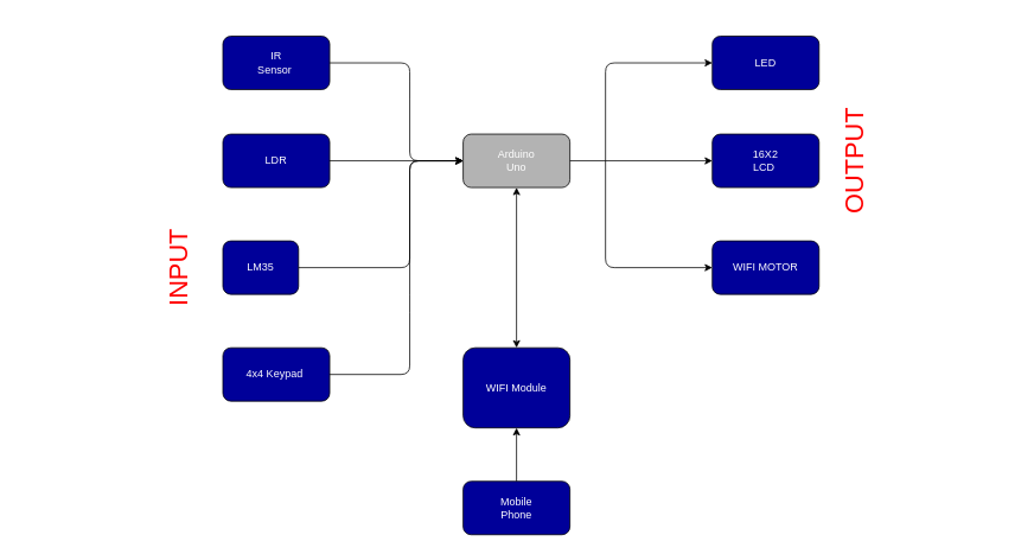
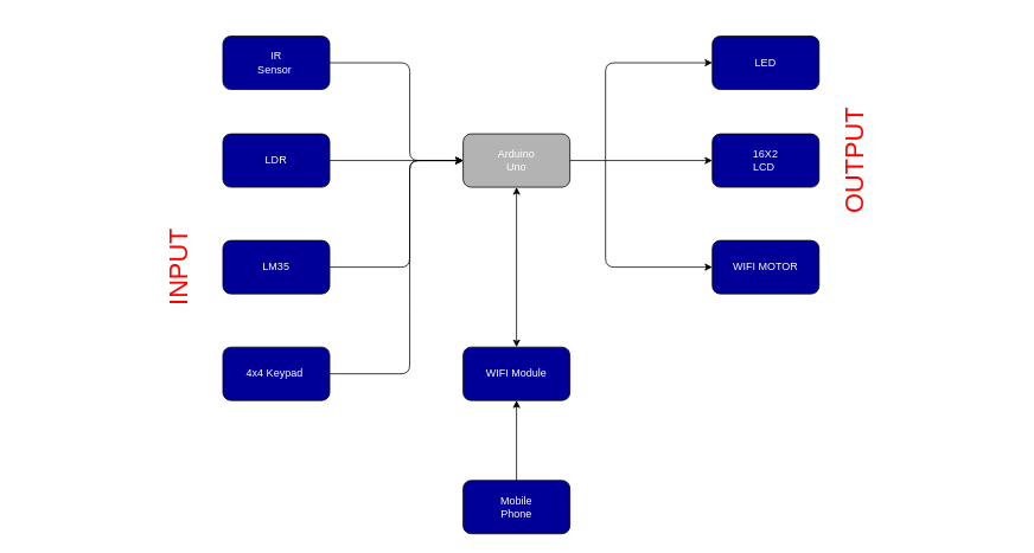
  <mxCell id="0" />
  <mxCell id="1" parent="0" />
  <mxCell id="2" value="" style="rounded=1;whiteSpace=wrap;html=1;fillColor=#B3B3B3;" vertex="1" parent="1"><mxGeometry x="520" y="130" width="120" height="60" as="geometry" /></mxCell>
  <mxCell id="3" value="Arduino Uno" style="text;html=1;strokeColor=none;fillColor=none;align=center;verticalAlign=middle;whiteSpace=wrap;rounded=0;fontColor=#FFFFFF;" vertex="1" parent="1"><mxGeometry x="560" y="150" width="40" height="20" as="geometry" /></mxCell>
  <mxCell id="4" value="" style="rounded=1;whiteSpace=wrap;html=1;fillColor=#000099;" vertex="1" parent="1"><mxGeometry x="250" y="20" width="120" height="60" as="geometry" /></mxCell>
  <mxCell id="5" value="" style="rounded=1;whiteSpace=wrap;html=1;fontStyle=1;fillColor=#000099;" vertex="1" parent="1"><mxGeometry x="250" y="130" width="120" height="60" as="geometry" /></mxCell>
- <mxCell id="6" value="&lt;font color=&quot;#ffffff&quot;&gt;LM35&lt;/font&gt;" style="rounded=1;whiteSpace=wrap;html=1;fillColor=#000099;" vertex="1" parent="1"><mxGeometry x="250" y="250" width="85" height="60" as="geometry" /></mxCell>
- <mxCell id="7" value="&lt;font color=&quot;#ffffff&quot;&gt;WIFI Module&lt;br&gt;&lt;/font&gt;" style="rounded=1;whiteSpace=wrap;html=1;fillColor=#000099;" vertex="1" parent="1"><mxGeometry x="520" y="370" width="120" height="90" as="geometry" /></mxCell>
+ <mxCell id="6" value="&lt;font color=&quot;#ffffff&quot;&gt;LM35&lt;/font&gt;" style="rounded=1;whiteSpace=wrap;html=1;fillColor=#000099;" vertex="1" parent="1"><mxGeometry x="250" y="250" width="120" height="60" as="geometry" /></mxCell>
+ <mxCell id="7" value="&lt;font color=&quot;#ffffff&quot;&gt;WIFI Module&lt;br&gt;&lt;/font&gt;" style="rounded=1;whiteSpace=wrap;html=1;fillColor=#000099;" vertex="1" parent="1"><mxGeometry x="520" y="370" width="120" height="60" as="geometry" /></mxCell>
  <mxCell id="8" value="IR Sensor&amp;nbsp;" style="text;html=1;strokeColor=none;fillColor=none;align=center;verticalAlign=middle;whiteSpace=wrap;rounded=0;fontColor=#FFFFFF;" vertex="1" parent="1"><mxGeometry x="290" y="40" width="40" height="20" as="geometry" /></mxCell>
  <mxCell id="9" value="LDR" style="text;html=1;strokeColor=none;fillColor=none;align=center;verticalAlign=middle;whiteSpace=wrap;rounded=0;fontColor=#FFFFFF;" vertex="1" parent="1"><mxGeometry x="290" y="150" width="40" height="20" as="geometry" /></mxCell>
  <mxCell id="10" value="" style="endArrow=classic;html=1;exitX=1;exitY=0.5;exitDx=0;exitDy=0;entryX=0;entryY=0.5;entryDx=0;entryDy=0;" edge="1" parent="1" source="4" target="2"><mxGeometry width="50" height="50" relative="1" as="geometry"><mxPoint x="550" y="250" as="sourcePoint" /><mxPoint x="600" y="200" as="targetPoint" /><Array as="points"><mxPoint x="460" y="50" /><mxPoint x="460" y="80" /><mxPoint x="460" y="160" /></Array></mxGeometry></mxCell>
  <mxCell id="11" value="" style="endArrow=classic;html=1;exitX=1;exitY=0.5;exitDx=0;exitDy=0;entryX=0;entryY=0.5;entryDx=0;entryDy=0;" edge="1" parent="1" source="5" target="2"><mxGeometry width="50" height="50" relative="1" as="geometry"><mxPoint x="550" y="250" as="sourcePoint" /><mxPoint x="600" y="200" as="targetPoint" /><Array as="points"><mxPoint x="370" y="160" /></Array></mxGeometry></mxCell>
  <mxCell id="12" value="" style="endArrow=classic;html=1;exitX=1;exitY=0.5;exitDx=0;exitDy=0;entryX=0;entryY=0.5;entryDx=0;entryDy=0;" edge="1" parent="1" source="6" target="2"><mxGeometry width="50" height="50" relative="1" as="geometry"><mxPoint x="550" y="250" as="sourcePoint" /><mxPoint x="600" y="200" as="targetPoint" /><Array as="points"><mxPoint x="460" y="280" /><mxPoint x="460" y="160" /></Array></mxGeometry></mxCell>
  <mxCell id="13" value="&lt;span style=&quot;font-size: 29px&quot;&gt;&lt;font color=&quot;#ff0000&quot;&gt;INPUT&lt;/font&gt;&lt;br&gt;&lt;/span&gt;" style="text;html=1;strokeColor=none;fillColor=none;align=center;verticalAlign=middle;whiteSpace=wrap;rounded=0;direction=west;rotation=270;" vertex="1" parent="1"><mxGeometry x="20" y="200" width="360" height="160" as="geometry" /></mxCell>
  <mxCell id="14" value="" style="rounded=1;whiteSpace=wrap;html=1;fillColor=#000099;" vertex="1" parent="1"><mxGeometry x="800" y="20" width="120" height="60" as="geometry" /></mxCell>
  <mxCell id="15" value="" style="rounded=1;whiteSpace=wrap;html=1;fontStyle=1;fillColor=#000099;" vertex="1" parent="1"><mxGeometry x="800" y="130" width="120" height="60" as="geometry" /></mxCell>
  <mxCell id="16" value="&lt;font color=&quot;#ffffff&quot;&gt;WIFI MOTOR&lt;/font&gt;" style="rounded=1;whiteSpace=wrap;html=1;fillColor=#000099;" vertex="1" parent="1"><mxGeometry x="800" y="250" width="120" height="60" as="geometry" /></mxCell>
  <mxCell id="17" value="&lt;font color=&quot;#ffffff&quot;&gt;4x4 Keypad&amp;nbsp;&lt;/font&gt;" style="rounded=1;whiteSpace=wrap;html=1;fillColor=#000099;" vertex="1" parent="1"><mxGeometry x="250" y="370" width="120" height="60" as="geometry" /></mxCell>
  <mxCell id="18" value="LED" style="text;html=1;strokeColor=none;fillColor=none;align=center;verticalAlign=middle;whiteSpace=wrap;rounded=0;fontColor=#FFFFFF;" vertex="1" parent="1"><mxGeometry x="840" y="40" width="40" height="20" as="geometry" /></mxCell>
  <mxCell id="19" value="16X2 LCD&amp;nbsp;" style="text;html=1;strokeColor=none;fillColor=none;align=center;verticalAlign=middle;whiteSpace=wrap;rounded=0;fontColor=#FFFFFF;" vertex="1" parent="1"><mxGeometry x="840" y="150" width="40" height="20" as="geometry" /></mxCell>
  <mxCell id="20" value="" style="endArrow=classic;html=1;exitX=1;exitY=0.5;exitDx=0;exitDy=0;entryX=0;entryY=0.5;entryDx=0;entryDy=0;" edge="1" parent="1" source="17" target="2"><mxGeometry width="50" height="50" relative="1" as="geometry"><mxPoint x="510" y="440" as="sourcePoint" /><mxPoint x="560" y="390" as="targetPoint" /><Array as="points"><mxPoint x="460" y="400" /><mxPoint x="460" y="320" /><mxPoint x="460" y="160" /></Array></mxGeometry></mxCell>
  <mxCell id="21" value="" style="endArrow=classic;html=1;exitX=1;exitY=0.5;exitDx=0;exitDy=0;entryX=0;entryY=0.5;entryDx=0;entryDy=0;" edge="1" parent="1" source="2" target="15"><mxGeometry width="50" height="50" relative="1" as="geometry"><mxPoint x="480" y="280" as="sourcePoint" /><mxPoint x="530" y="230" as="targetPoint" /></mxGeometry></mxCell>
  <mxCell id="22" value="" style="endArrow=classic;html=1;entryX=0;entryY=0.5;entryDx=0;entryDy=0;" edge="1" parent="1" target="14"><mxGeometry width="50" height="50" relative="1" as="geometry"><mxPoint x="680" y="160" as="sourcePoint" /><mxPoint x="530" y="230" as="targetPoint" /><Array as="points"><mxPoint x="680" y="50" /></Array></mxGeometry></mxCell>
  <mxCell id="23" value="" style="endArrow=classic;html=1;entryX=0;entryY=0.5;entryDx=0;entryDy=0;" edge="1" parent="1" target="16"><mxGeometry width="50" height="50" relative="1" as="geometry"><mxPoint x="680" y="160" as="sourcePoint" /><mxPoint x="530" y="230" as="targetPoint" /><Array as="points"><mxPoint x="680" y="280" /></Array></mxGeometry></mxCell>
  <mxCell id="24" value="&lt;span style=&quot;font-size: 29px&quot;&gt;&lt;font color=&quot;#ff0000&quot;&gt;OUTPUT&lt;/font&gt;&lt;br&gt;&lt;/span&gt;" style="text;html=1;strokeColor=none;fillColor=none;align=center;verticalAlign=middle;whiteSpace=wrap;rounded=0;direction=west;rotation=270;" vertex="1" parent="1"><mxGeometry x="780" y="80" width="360" height="160" as="geometry" /></mxCell>
  <mxCell id="25" value="" style="endArrow=classic;startArrow=classic;html=1;fontColor=#FFFFFF;exitX=0.5;exitY=0;exitDx=0;exitDy=0;entryX=0.5;entryY=1;entryDx=0;entryDy=0;" edge="1" parent="1" source="7" target="2"><mxGeometry width="50" height="50" relative="1" as="geometry"><mxPoint x="570" y="330" as="sourcePoint" /><mxPoint x="620" y="280" as="targetPoint" /></mxGeometry></mxCell>
  <mxCell id="26" value="" style="rounded=1;whiteSpace=wrap;html=1;fillColor=#000099;fontColor=#FFFFFF;" vertex="1" parent="1"><mxGeometry x="520" y="520" width="120" height="60" as="geometry" /></mxCell>
  <mxCell id="27" value="Mobile Phone" style="text;html=1;strokeColor=none;fillColor=none;align=center;verticalAlign=middle;whiteSpace=wrap;rounded=0;fontColor=#FFFFFF;" vertex="1" parent="1"><mxGeometry x="560" y="540" width="40" height="20" as="geometry" /></mxCell>
  <mxCell id="28" value="" style="endArrow=classic;html=1;fontColor=#FFFFFF;exitX=0.5;exitY=0;exitDx=0;exitDy=0;entryX=0.5;entryY=1;entryDx=0;entryDy=0;" edge="1" parent="1" source="26" target="7"><mxGeometry width="50" height="50" relative="1" as="geometry"><mxPoint x="580" y="420" as="sourcePoint" /><mxPoint x="630" y="370" as="targetPoint" /></mxGeometry></mxCell>
